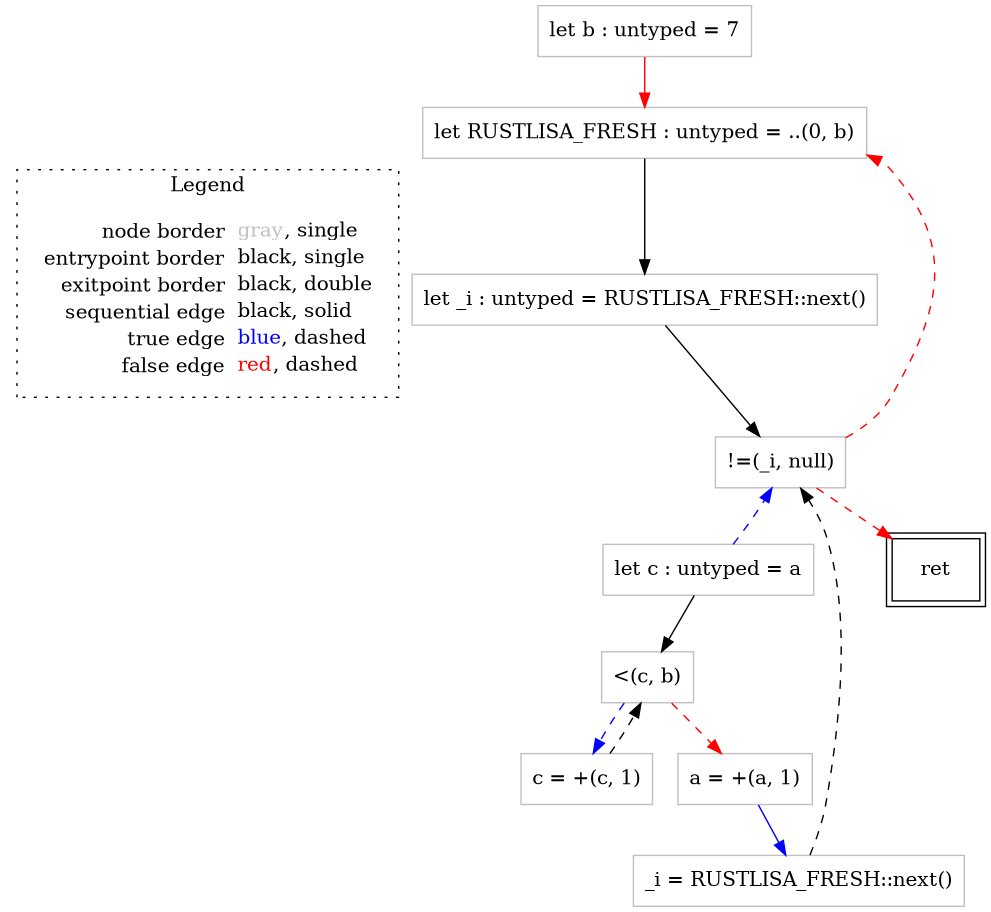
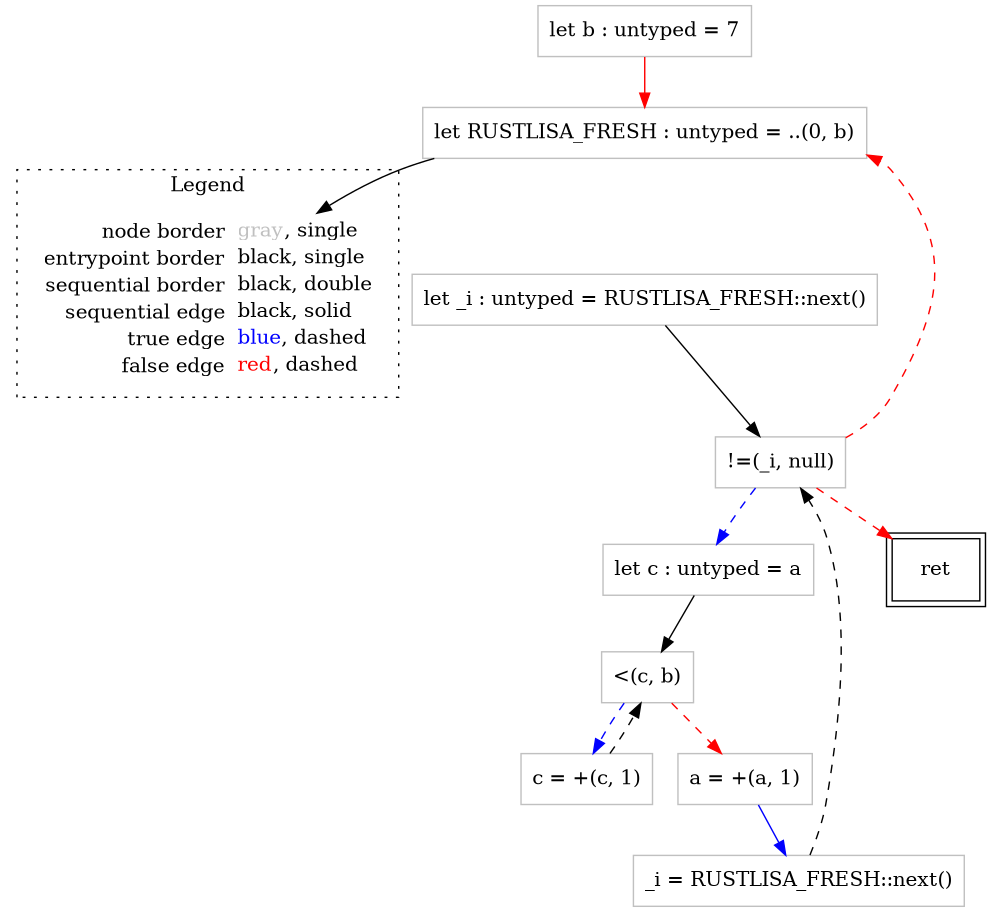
  digraph {
    node [shape=rect color=gray]
    edge [color=black style=dashed]
-   n1 [label=<<table border="0" cellpadding="2" cellspacing="0" cellborder="0"><tr><td align="right">node border&nbsp;</td><td align="left"><font color="gray">gray</font>, single</td></tr><tr><td align="right">entrypoint border&nbsp;</td><td align="left"><font color="black">black</font>, single</td></tr><tr><td align="right">exitpoint border&nbsp;</td><td align="left"><font color="black">black</font>, double</td></tr><tr><td align="right">sequential edge&nbsp;</td><td align="left"><font color="black">black</font>, solid</td></tr><tr><td align="right">true edge&nbsp;</td><td align="left"><font color="blue">blue</font>, dashed</td></tr><tr><td align="right">false edge&nbsp;</td><td align="left"><font color="red">red</font>, dashed</td></tr></table>> shape=plaintext color=""]
+   n1 [label=<<table border="0" cellpadding="2" cellspacing="0" cellborder="0"><tr><td align="right">node border&nbsp;</td><td align="left"><font color="gray">gray</font>, single</td></tr><tr><td align="right">entrypoint border&nbsp;</td><td align="left"><font color="black">black</font>, single</td></tr><tr><td align="right">sequential border&nbsp;</td><td align="left"><font color="black">black</font>, double</td></tr><tr><td align="right">sequential edge&nbsp;</td><td align="left"><font color="black">black</font>, solid</td></tr><tr><td align="right">true edge&nbsp;</td><td align="left"><font color="blue">blue</font>, dashed</td></tr><tr><td align="right">false edge&nbsp;</td><td align="left"><font color="red">red</font>, dashed</td></tr></table>> shape=plaintext color=""]
    n2 [label=<let b : untyped = 7>]
    n3 [label=<let RUSTLISA_FRESH : untyped = ..(0, b)>]
    n4 [label=<c = +(c, 1)>]
    n5 [label=<&lt;(c, b)>]
    n6 [label=<a = +(a, 1)>]
    n7 [label=<let c : untyped = a>]
    n8 [label=<_i = RUSTLISA_FRESH::next()>]
    n9 [label=<!=(_i, null)>]
    n10 [color=black label=<ret> peripheries=2]
    n11 [label=<let _i : untyped = RUSTLISA_FRESH::next()>]
    subgraph cluster_1 {
      label=Legend
      style=dotted
      n1
    }
    n2 -> n3 [color=red style=""]
-   n3 -> n11 [style=""]
+   n3 -> n1 [style=""]
    n4 -> n5
    n5 -> n4 [color=blue]
    n5 -> n6 [color=red]
    n6 -> n8 [color=blue style=""]
    n7 -> n5 [style=""]
    n8 -> n9
    n9 -> n3 [color=red]
-   n7 -> n9 [color=blue]
+   n9 -> n7 [color=blue]
    n9 -> n10 [color=red]
    n11 -> n9 [style=""]
  }
